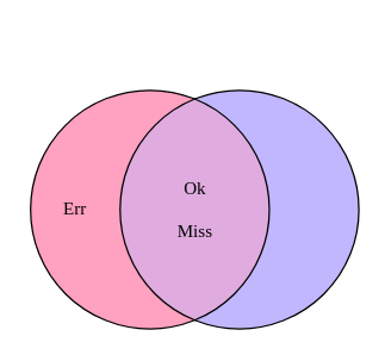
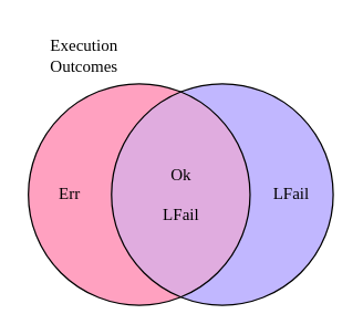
  <mxCell id="0" />
  <mxCell id="1" parent="0" />
  <mxCell id="2" value="" style="ellipse;whiteSpace=wrap;html=1;fillColor=#C1B8FF;strokeColor=none;" vertex="1" parent="1"><mxGeometry x="80" y="60" width="160" height="160" as="geometry" /></mxCell>
+ <mxCell id="3" value="Execution&lt;br&gt;Outcomes" style="text;html=1;align=center;verticalAlign=middle;resizable=0;points=[];autosize=1;strokeColor=none;fillColor=none;fontFamily=CMU Serif;" vertex="1" parent="1"><mxGeometry x="20" y="20" width="80" height="40" as="geometry" /></mxCell>
  <mxCell id="4" value="" style="ellipse;whiteSpace=wrap;html=1;fillColor=#FFA1C0;strokeColor=none;" vertex="1" parent="1"><mxGeometry x="20" y="60" width="160" height="160" as="geometry" /></mxCell>
  <mxCell id="5" value="" style="ellipse;whiteSpace=wrap;html=1;fillColor=#C1B8FF;strokeColor=none;opacity=50;" vertex="1" parent="1"><mxGeometry x="80" y="60" width="160" height="160" as="geometry" /></mxCell>
  <mxCell id="6" value="" style="ellipse;whiteSpace=wrap;html=1;fillColor=none;" vertex="1" parent="1"><mxGeometry x="80" y="60" width="160" height="160" as="geometry" /></mxCell>
  <mxCell id="7" value="" style="ellipse;whiteSpace=wrap;html=1;fillColor=none;strokeColor=default;" vertex="1" parent="1"><mxGeometry x="20" y="60" width="160" height="160" as="geometry" /></mxCell>
- <mxCell id="8" value="Ok&lt;br&gt;&lt;br&gt;Miss" style="text;html=1;align=center;verticalAlign=middle;resizable=0;points=[];autosize=1;strokeColor=none;fillColor=none;fontFamily=Inconsolata;" vertex="1" parent="1"><mxGeometry x="105" y="110" width="50" height="60" as="geometry" /></mxCell>
+ <mxCell id="8" value="Ok&lt;br&gt;&lt;br&gt;LFail" style="text;html=1;align=center;verticalAlign=middle;resizable=0;points=[];autosize=1;strokeColor=none;fillColor=none;fontFamily=Inconsolata;" vertex="1" parent="1"><mxGeometry x="105" y="110" width="50" height="60" as="geometry" /></mxCell>
  <mxCell id="9" value="Err" style="text;html=1;strokeColor=none;fillColor=none;align=center;verticalAlign=middle;whiteSpace=wrap;rounded=0;fontFamily=Inconsolata;" vertex="1" parent="1"><mxGeometry x="20" y="125" width="60" height="30" as="geometry" /></mxCell>
+ <mxCell id="10" value="LFail" style="text;html=1;strokeColor=none;fillColor=none;align=center;verticalAlign=middle;whiteSpace=wrap;rounded=0;fontFamily=Inconsolata;" vertex="1" parent="1"><mxGeometry x="180" y="125" width="60" height="30" as="geometry" /></mxCell>
